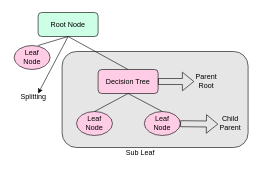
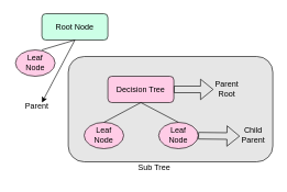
  <mxCell id="0" />
  <mxCell id="1" parent="0" />
  <mxCell id="2" value="" style="rounded=1;whiteSpace=wrap;html=1;fillColor=#E6E6E6;" vertex="1" parent="1"><mxGeometry x="103" y="85" width="310" height="160" as="geometry" /></mxCell>
  <mxCell id="3" value="Root Node" style="rounded=1;whiteSpace=wrap;html=1;fillColor=#CCFFE6;" vertex="1" parent="1"><mxGeometry x="63" y="20" width="100" height="40" as="geometry" /></mxCell>
  <mxCell id="4" value="" style="endArrow=none;html=1;rounded=0;entryX=0.5;entryY=1;entryDx=0;entryDy=0;" edge="1" parent="1" target="3"><mxGeometry width="50" height="50" relative="1" as="geometry"><mxPoint x="63" y="75" as="sourcePoint" /><mxPoint x="103" y="45" as="targetPoint" /></mxGeometry></mxCell>
- <mxCell id="5" value="" style="endArrow=none;html=1;rounded=0;entryX=0.5;entryY=1;entryDx=0;entryDy=0;exitX=0.5;exitY=0;exitDx=0;exitDy=0;" edge="1" parent="1" source="8" target="3"><mxGeometry width="50" height="50" relative="1" as="geometry"><mxPoint x="153" y="75" as="sourcePoint" /><mxPoint x="123" y="55" as="targetPoint" /></mxGeometry></mxCell>
  <mxCell id="6" value="Leaf&lt;div&gt;Node&lt;/div&gt;" style="ellipse;whiteSpace=wrap;html=1;fillColor=#FFCCE6;" vertex="1" parent="1"><mxGeometry x="23" y="75" width="60" height="40" as="geometry" /></mxCell>
  <mxCell id="7" value="Leaf&lt;div&gt;Node&lt;/div&gt;" style="ellipse;whiteSpace=wrap;html=1;fillColor=#FFCCE6;" vertex="1" parent="1"><mxGeometry x="127" y="185" width="60" height="40" as="geometry" /></mxCell>
  <mxCell id="8" value="Decision Tree" style="rounded=1;whiteSpace=wrap;html=1;fillColor=#ffcce6;" vertex="1" parent="1"><mxGeometry x="163" y="115" width="100" height="40" as="geometry" /></mxCell>
  <mxCell id="9" value="" style="shape=flexArrow;endArrow=classic;html=1;rounded=0;exitX=1;exitY=0.5;exitDx=0;exitDy=0;" edge="1" parent="1" source="8"><mxGeometry width="50" height="50" relative="1" as="geometry"><mxPoint x="203" y="185" as="sourcePoint" /><mxPoint x="323" y="135" as="targetPoint" /></mxGeometry></mxCell>
  <mxCell id="10" value="Parent&lt;div&gt;Root&lt;/div&gt;" style="text;html=1;align=center;verticalAlign=middle;resizable=0;points=[];autosize=1;strokeColor=none;fillColor=none;" vertex="1" parent="1"><mxGeometry x="313" y="114" width="60" height="40" as="geometry" /></mxCell>
  <mxCell id="11" value="" style="endArrow=none;html=1;rounded=0;entryX=0.5;entryY=1;entryDx=0;entryDy=0;exitX=0.5;exitY=0;exitDx=0;exitDy=0;" edge="1" parent="1" source="7" target="8"><mxGeometry width="50" height="50" relative="1" as="geometry"><mxPoint x="143" y="195" as="sourcePoint" /><mxPoint x="193" y="165" as="targetPoint" /></mxGeometry></mxCell>
  <mxCell id="12" value="Leaf&lt;div&gt;Node&lt;/div&gt;" style="ellipse;whiteSpace=wrap;html=1;fillColor=#FFCCE6;" vertex="1" parent="1"><mxGeometry x="240" y="185" width="60" height="40" as="geometry" /></mxCell>
  <mxCell id="13" value="" style="endArrow=none;html=1;rounded=0;entryX=0.5;entryY=1;entryDx=0;entryDy=0;exitX=0.5;exitY=0;exitDx=0;exitDy=0;" edge="1" parent="1" source="12" target="8"><mxGeometry width="50" height="50" relative="1" as="geometry"><mxPoint x="253" y="195" as="sourcePoint" /><mxPoint x="323" y="155" as="targetPoint" /></mxGeometry></mxCell>
  <mxCell id="14" value="" style="shape=flexArrow;endArrow=classic;html=1;rounded=0;" edge="1" parent="1" source="12"><mxGeometry width="50" height="50" relative="1" as="geometry"><mxPoint x="303" y="206" as="sourcePoint" /><mxPoint x="363" y="206" as="targetPoint" /></mxGeometry></mxCell>
  <mxCell id="15" value="Child&lt;div&gt;Parent&lt;/div&gt;" style="text;html=1;align=center;verticalAlign=middle;resizable=0;points=[];autosize=1;strokeColor=none;fillColor=none;" vertex="1" parent="1"><mxGeometry x="358" y="185" width="50" height="40" as="geometry" /></mxCell>
  <mxCell id="16" value="" style="endArrow=classic;html=1;rounded=0;exitX=0.5;exitY=1;exitDx=0;exitDy=0;" edge="1" parent="1" source="3"><mxGeometry width="50" height="50" relative="1" as="geometry"><mxPoint x="113" y="45" as="sourcePoint" /><mxPoint x="63" y="155" as="targetPoint" /></mxGeometry></mxCell>
- <mxCell id="17" value="Splitting" style="text;html=1;align=center;verticalAlign=middle;resizable=0;points=[];autosize=1;strokeColor=none;fillColor=none;" vertex="1" parent="1"><mxGeometry x="20" y="146" width="70" height="30" as="geometry" /></mxCell>
- <mxCell id="18" value="Sub Leaf" style="text;html=1;align=center;verticalAlign=middle;resizable=0;points=[];autosize=1;strokeColor=none;fillColor=none;" vertex="1" parent="1"><mxGeometry x="198" y="239" width="70" height="30" as="geometry" /></mxCell>
+ <mxCell id="17" value="Parent" style="text;html=1;align=center;verticalAlign=middle;resizable=0;points=[];autosize=1;strokeColor=none;fillColor=none;" vertex="1" parent="1"><mxGeometry x="20" y="146" width="70" height="30" as="geometry" /></mxCell>
+ <mxCell id="18" value="Sub Tree" style="text;html=1;align=center;verticalAlign=middle;resizable=0;points=[];autosize=1;strokeColor=none;fillColor=none;" vertex="1" parent="1"><mxGeometry x="198" y="239" width="70" height="30" as="geometry" /></mxCell>
